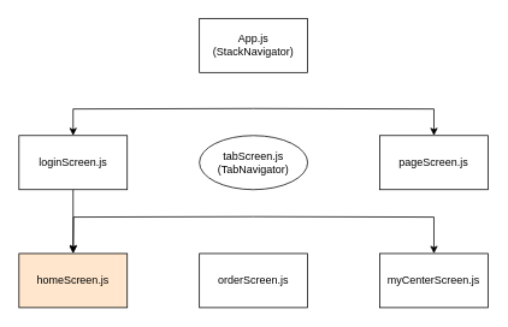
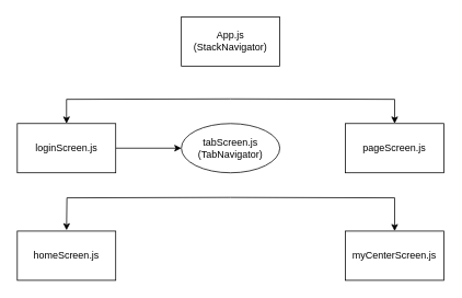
  <mxCell id="0" />
  <mxCell id="1" parent="0" />
  <mxCell id="2" style="edgeStyle=orthogonalEdgeStyle;rounded=0;orthogonalLoop=1;jettySize=auto;html=1;entryX=0.5;entryY=0;entryDx=0;entryDy=0;elbow=vertical;" parent="1" target="6" edge="1"><mxGeometry relative="1" as="geometry"><mxPoint x="280" y="120" as="sourcePoint" /></mxGeometry></mxCell>
  <mxCell id="3" style="edgeStyle=orthogonalEdgeStyle;rounded=0;orthogonalLoop=1;jettySize=auto;html=1;elbow=vertical;" parent="1" target="10" edge="1"><mxGeometry relative="1" as="geometry"><mxPoint x="280" y="120" as="sourcePoint" /></mxGeometry></mxCell>
  <mxCell id="4" value="App.js&lt;br&gt;(StackNavigator)" style="rounded=0;whiteSpace=wrap;html=1;" parent="1" vertex="1"><mxGeometry x="220" y="20" width="120" height="60" as="geometry" /></mxCell>
- <mxCell id="5" style="edgeStyle=orthogonalEdgeStyle;rounded=0;orthogonalLoop=1;jettySize=auto;html=1;elbow=vertical;" parent="1" source="6" target="12" edge="1"><mxGeometry relative="1" as="geometry" /></mxCell>
+ <mxCell id="5" style="edgeStyle=orthogonalEdgeStyle;rounded=0;orthogonalLoop=1;jettySize=auto;html=1;elbow=vertical;" parent="1" source="6" target="9" edge="1"><mxGeometry relative="1" as="geometry" /></mxCell>
  <mxCell id="6" value="loginScreen.js" style="rounded=0;whiteSpace=wrap;html=1;" parent="1" vertex="1"><mxGeometry x="20" y="150" width="120" height="60" as="geometry" /></mxCell>
  <mxCell id="7" style="edgeStyle=orthogonalEdgeStyle;rounded=0;orthogonalLoop=1;jettySize=auto;html=1;elbow=vertical;" parent="1" edge="1"><mxGeometry relative="1" as="geometry"><mxPoint x="80" y="280" as="targetPoint" /><mxPoint x="280" y="240" as="sourcePoint" /></mxGeometry></mxCell>
  <mxCell id="8" style="edgeStyle=orthogonalEdgeStyle;rounded=0;orthogonalLoop=1;jettySize=auto;html=1;entryX=0.5;entryY=0;entryDx=0;entryDy=0;elbow=vertical;" parent="1" target="13" edge="1"><mxGeometry relative="1" as="geometry"><mxPoint x="280" y="240" as="sourcePoint" /></mxGeometry></mxCell>
  <mxCell id="9" value="tabScreen.js&lt;br&gt;(TabNavigator)" style="ellipse;whiteSpace=wrap;html=1;" parent="1" vertex="1"><mxGeometry x="220" y="150" width="120" height="60" as="geometry" /></mxCell>
  <mxCell id="10" value="pageScreen.js" style="rounded=0;whiteSpace=wrap;html=1;" parent="1" vertex="1"><mxGeometry x="420" y="150" width="120" height="60" as="geometry" /></mxCell>
- <mxCell id="11" value="orderScreen.js" style="rounded=0;whiteSpace=wrap;html=1;" parent="1" vertex="1"><mxGeometry x="220" y="281" width="120" height="60" as="geometry" /></mxCell>
- <mxCell id="12" value="homeScreen.js" style="rounded=0;whiteSpace=wrap;html=1;fillColor=#ffe6cc;" parent="1" vertex="1"><mxGeometry x="20" y="281" width="120" height="60" as="geometry" /></mxCell>
+ <mxCell id="12" value="homeScreen.js" style="rounded=0;whiteSpace=wrap;html=1;" parent="1" vertex="1"><mxGeometry x="20" y="281" width="120" height="60" as="geometry" /></mxCell>
  <mxCell id="13" value="myCenterScreen.js" style="rounded=0;whiteSpace=wrap;html=1;" parent="1" vertex="1"><mxGeometry x="420" y="281" width="120" height="60" as="geometry" /></mxCell>
